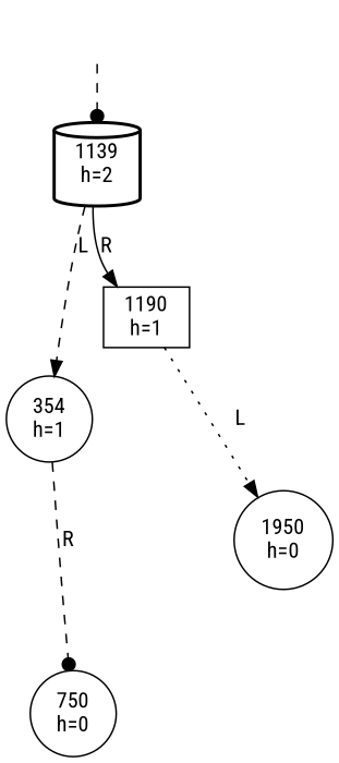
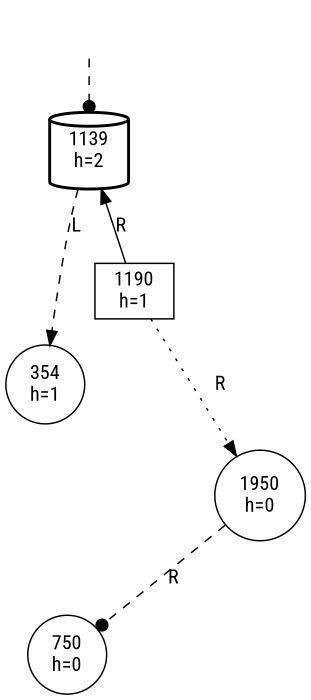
  digraph {
    fontname="Roboto Condensed"
    node [fontname="Roboto Condensed" shape=circle]
    edge [arrowhead=normal fontname="Roboto Condensed" style=dashed]
    DUMMY [style=invis shape=""]
    n2 [label="1139\nh=2" penwidth=2 shape=cylinder]
    n3 [label="354\nh=1"]
    n4 [label="1190\nh=1" shape=box]
    n5 [label="750\nh=0"]
    L_1190 [style=invis shape=""]
    n7 [label="1950\nh=0"]
    DUMMY -> n2 [arrowhead=dot]
    n2 -> n3 [label=L]
-   n2 -> n4 [label=R style=solid]
-   n3 -> n5 [arrowhead=dot label=R]
+   n4 -> n2 [label=R style=solid]
+   n7 -> n5 [arrowhead=dot label=R]
    n4 -> L_1190 [style=invis arrowhead=""]
-   n4 -> n7 [label=L style=dotted]
+   n4 -> n7 [label=R style=dotted]
  }
